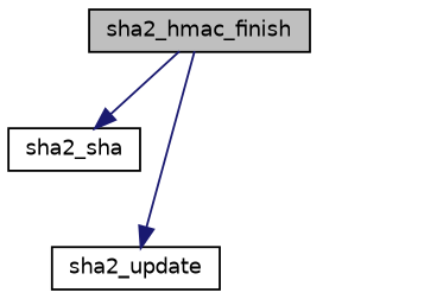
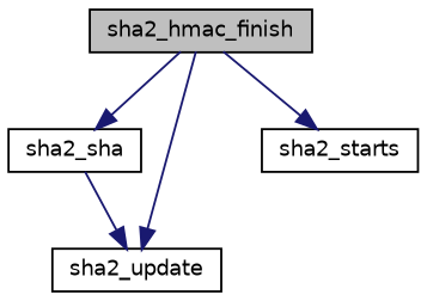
  digraph {
    rankdir=TB
    node [color=black fillcolor=white fontname=Helvetica fontsize=10 shape=record style=filled]
    edge [color=midnightblue fontname=Helvetica fontsize=10 labelfontname=Helvetica labelfontsize=10 style=solid]
    n1 [fillcolor=grey75 fontcolor=black height=0.2 label=sha2_hmac_finish width=0.4]
    n2 [height=0.2 label=sha2_sha width=0.4]
    n3 [height=0.2 label=sha2_update width=0.4]
+   n4 [height=0.2 label=sha2_starts width=0.4]
    n1 -> n2
    n1 -> n3
+   n1 -> n4
+   n2 -> n3
  }
